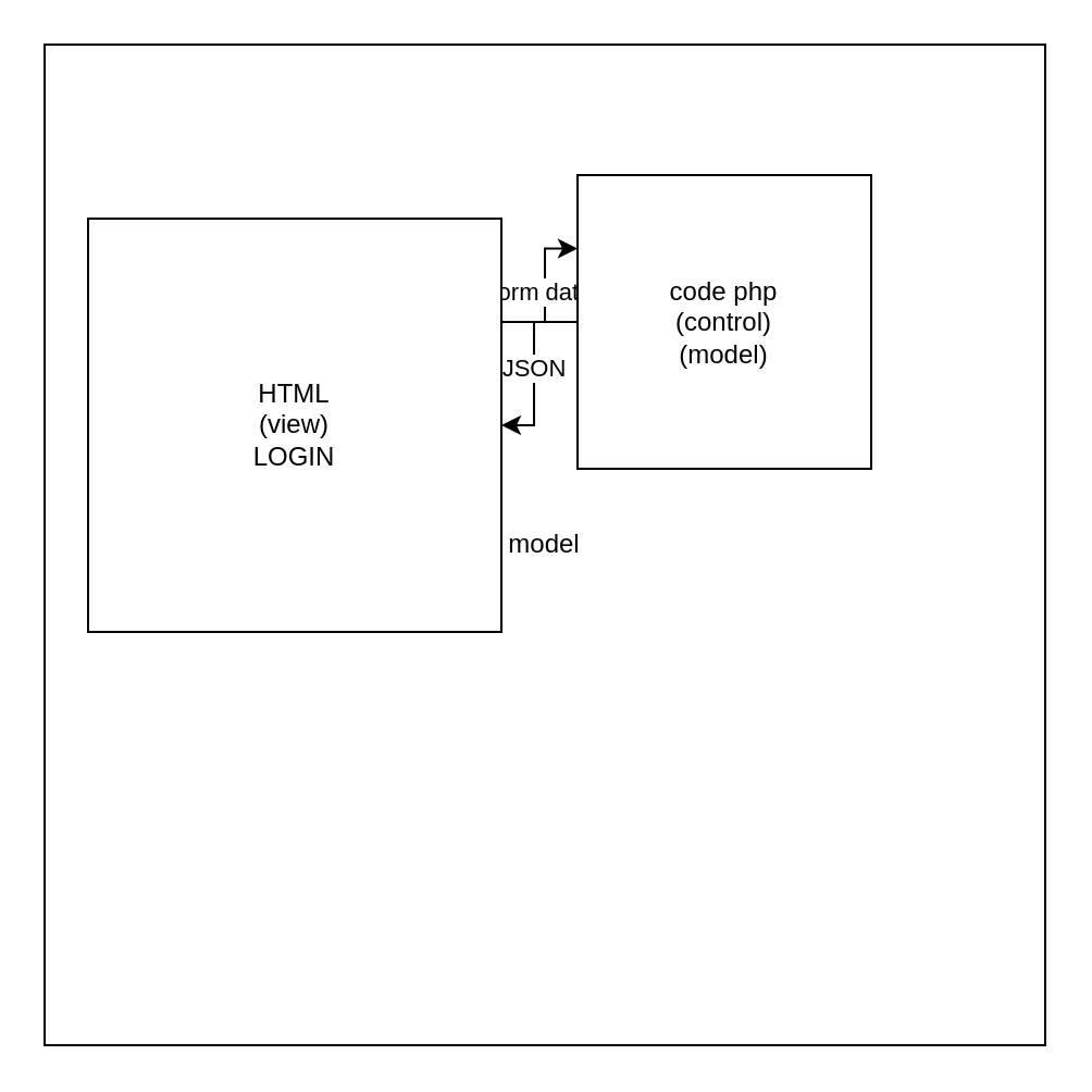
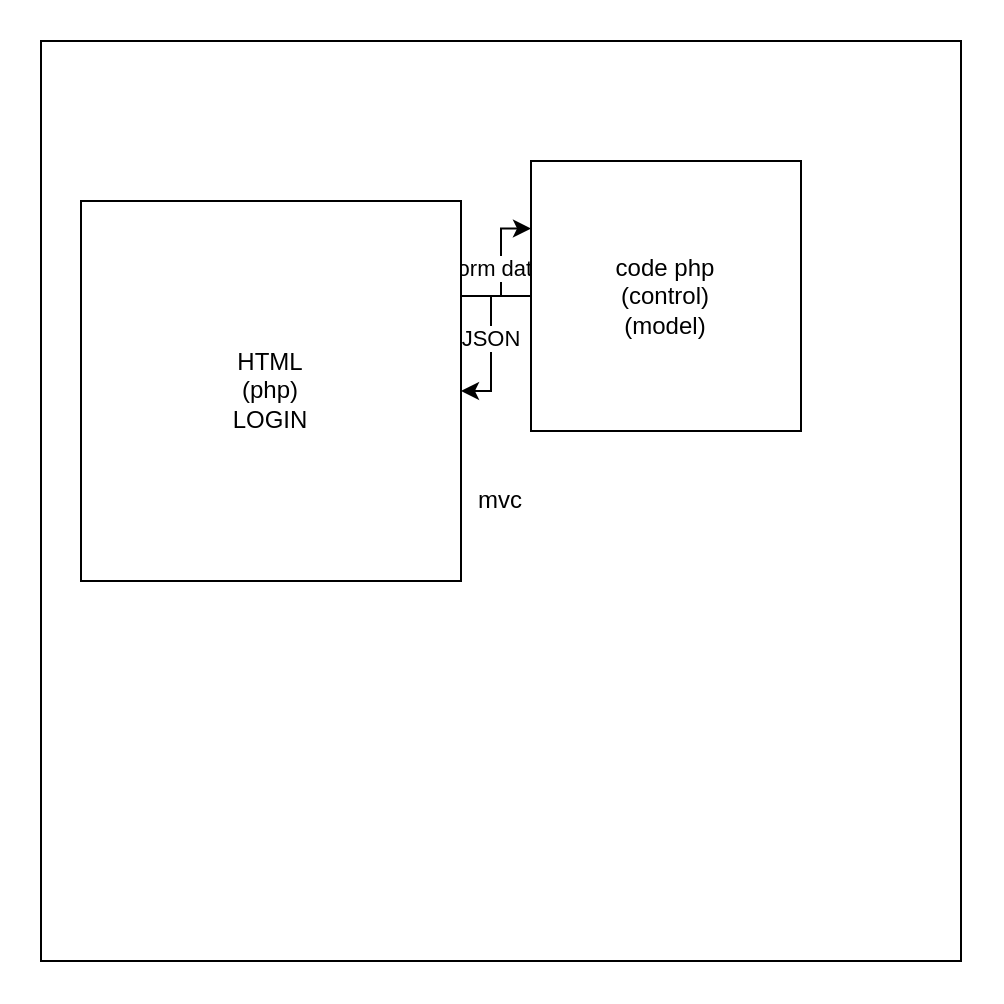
  <mxCell id="0" />
  <mxCell id="1" parent="0" />
- <mxCell id="2" value="model" style="whiteSpace=wrap;html=1;aspect=fixed;" vertex="1" parent="1"><mxGeometry x="20" y="20" width="460" height="460" as="geometry" /></mxCell>
+ <mxCell id="2" value="mvc" style="whiteSpace=wrap;html=1;aspect=fixed;" vertex="1" parent="1"><mxGeometry x="20" y="20" width="460" height="460" as="geometry" /></mxCell>
  <mxCell id="3" value="form data&amp;nbsp;" style="edgeStyle=orthogonalEdgeStyle;rounded=0;orthogonalLoop=1;jettySize=auto;html=1;exitX=1;exitY=0.25;exitDx=0;exitDy=0;entryX=0;entryY=0.25;entryDx=0;entryDy=0;" edge="1" parent="1" source="4" target="6"><mxGeometry relative="1" as="geometry" /></mxCell>
- <mxCell id="4" value="HTML&lt;br&gt;(view)&lt;br&gt;LOGIN" style="whiteSpace=wrap;html=1;aspect=fixed;" vertex="1" parent="1"><mxGeometry x="40" y="100" width="190" height="190" as="geometry" /></mxCell>
+ <mxCell id="4" value="HTML&lt;br&gt;(php)&lt;br&gt;LOGIN" style="whiteSpace=wrap;html=1;aspect=fixed;" vertex="1" parent="1"><mxGeometry x="40" y="100" width="190" height="190" as="geometry" /></mxCell>
  <mxCell id="5" value="JSON" style="edgeStyle=orthogonalEdgeStyle;rounded=0;orthogonalLoop=1;jettySize=auto;html=1;" edge="1" parent="1" source="6" target="4"><mxGeometry relative="1" as="geometry" /></mxCell>
  <mxCell id="6" value="code php&lt;br&gt;(control)&lt;br&gt;(model)" style="whiteSpace=wrap;html=1;aspect=fixed;" vertex="1" parent="1"><mxGeometry x="265" y="80" width="135" height="135" as="geometry" /></mxCell>
